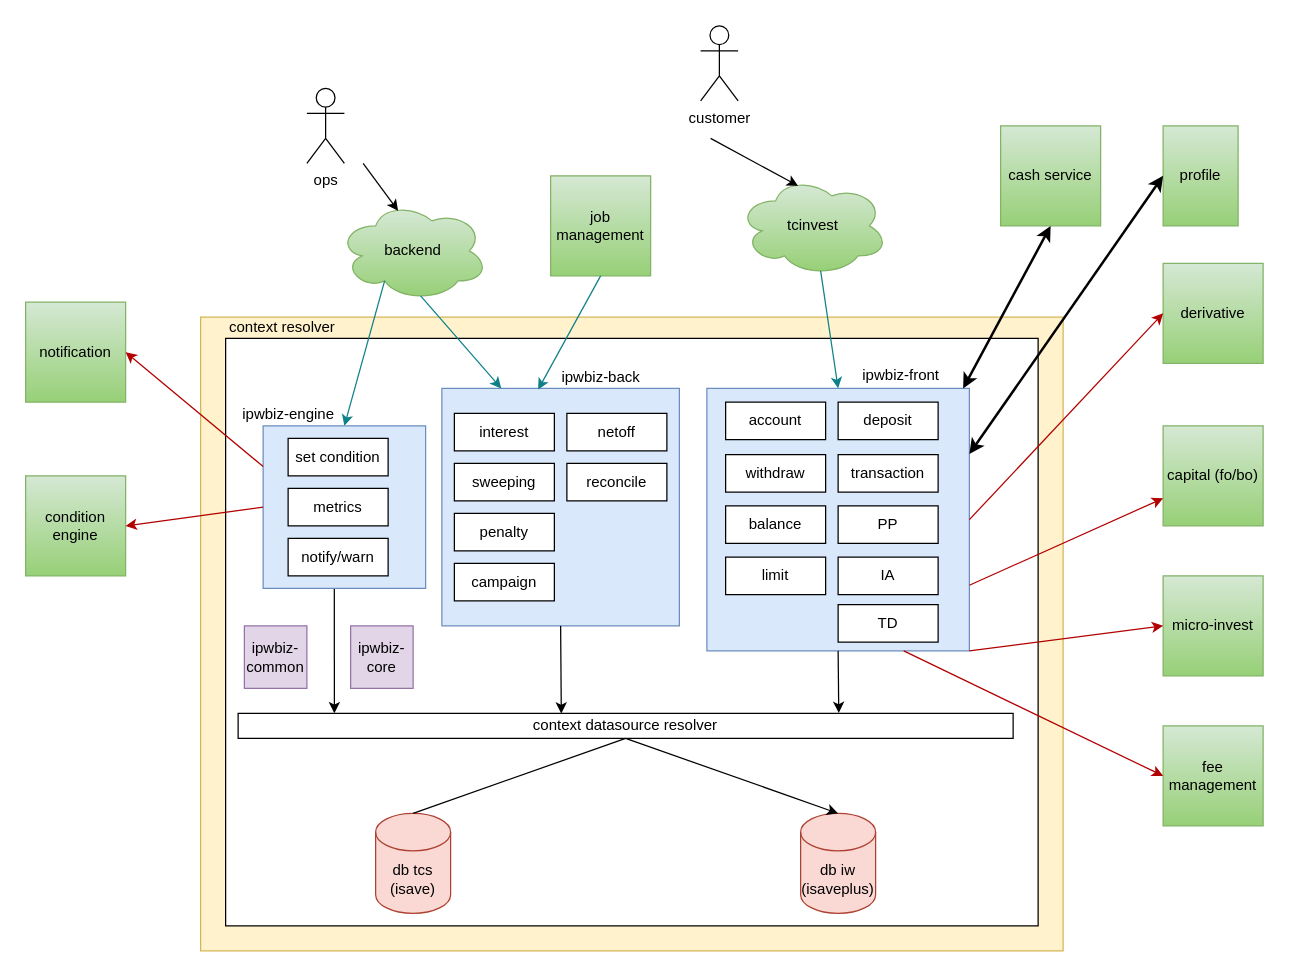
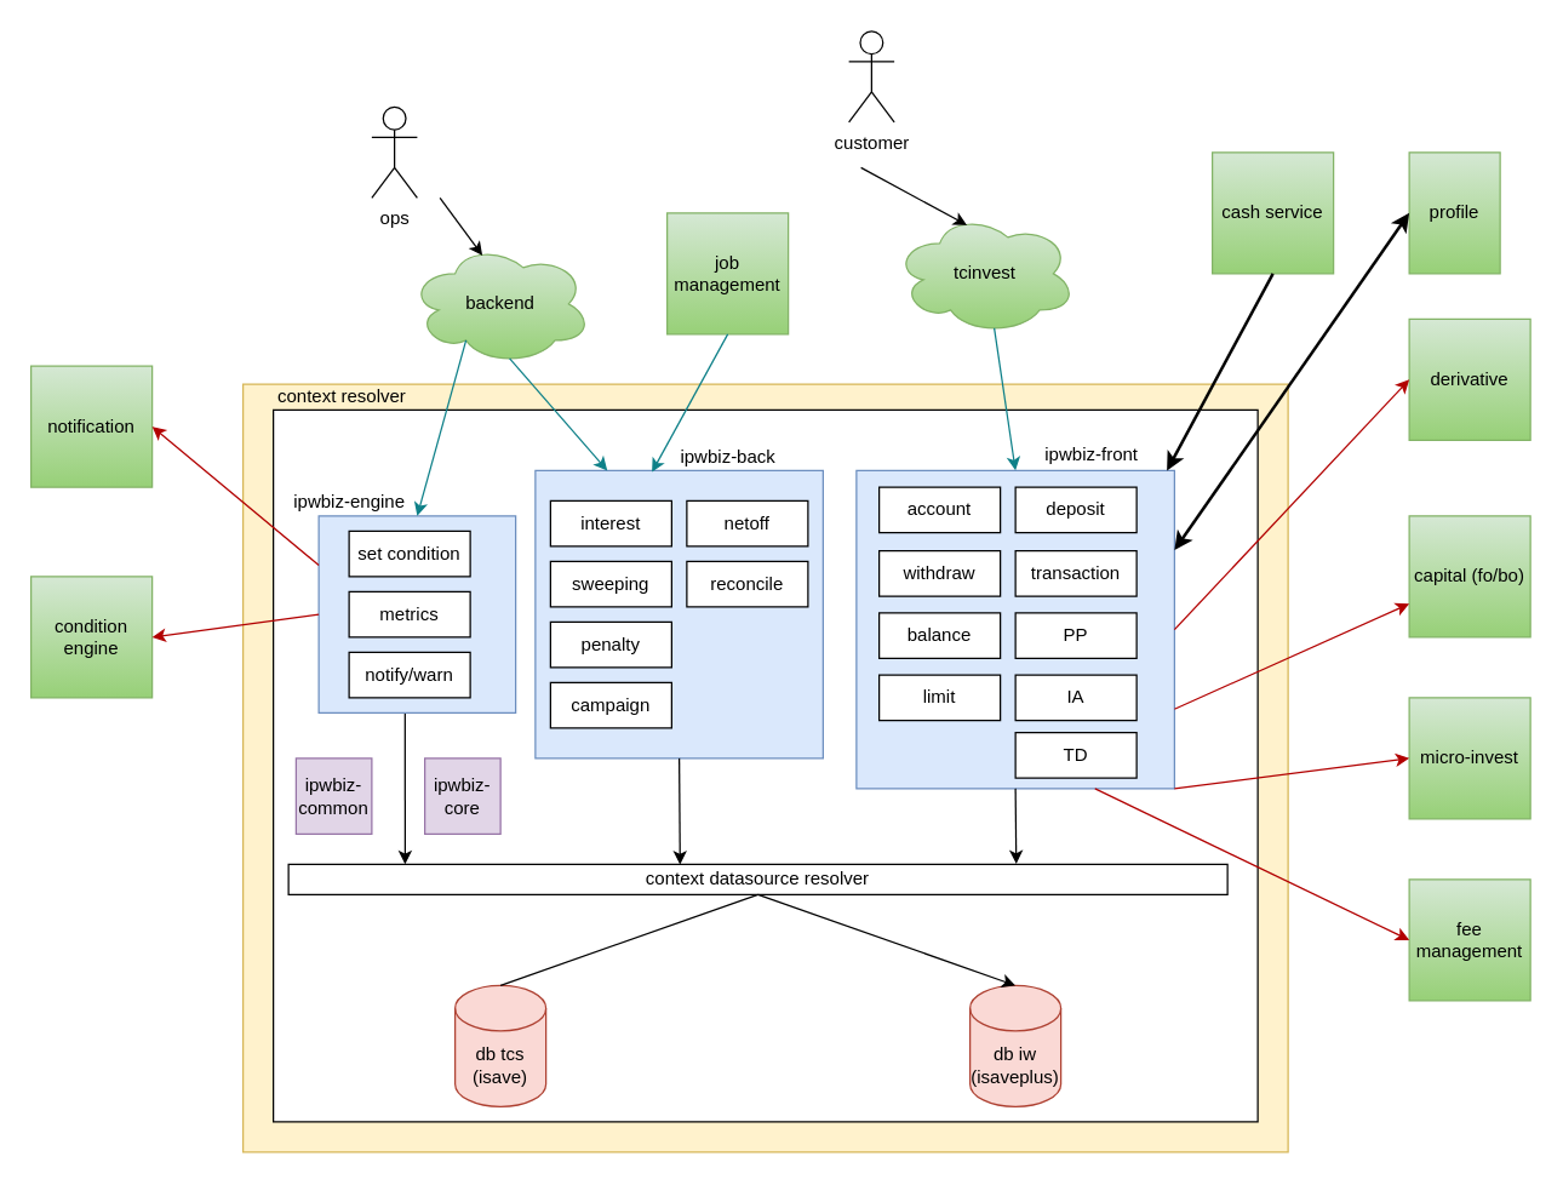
  <mxCell id="0" />
  <mxCell id="1" parent="0" />
  <mxCell id="2" value="" style="rounded=0;whiteSpace=wrap;html=1;fillColor=#fff2cc;strokeColor=#d6b656;" vertex="1" parent="1"><mxGeometry x="160" y="253" width="690" height="507" as="geometry" /></mxCell>
  <mxCell id="3" value="" style="rounded=0;whiteSpace=wrap;html=1;" vertex="1" parent="1"><mxGeometry x="180" y="270" width="650" height="470" as="geometry" /></mxCell>
  <mxCell id="4" value="" style="whiteSpace=wrap;html=1;aspect=fixed;fillColor=#dae8fc;strokeColor=#6c8ebf;" vertex="1" parent="1"><mxGeometry x="210" y="340" width="130" height="130" as="geometry" /></mxCell>
  <mxCell id="5" value="" style="whiteSpace=wrap;html=1;aspect=fixed;fillColor=#dae8fc;strokeColor=#6c8ebf;" vertex="1" parent="1"><mxGeometry x="565" y="310" width="210" height="210" as="geometry" /></mxCell>
  <mxCell id="6" value="" style="whiteSpace=wrap;html=1;aspect=fixed;fillColor=#dae8fc;strokeColor=#6c8ebf;" vertex="1" parent="1"><mxGeometry x="353" y="310" width="190" height="190" as="geometry" /></mxCell>
  <mxCell id="7" value="tcinvest" style="ellipse;shape=cloud;whiteSpace=wrap;html=1;fillColor=#d5e8d4;gradientColor=#97d077;strokeColor=#82b366;" vertex="1" parent="1"><mxGeometry x="590" y="140" width="120" height="80" as="geometry" /></mxCell>
  <mxCell id="8" value="customer" style="shape=umlActor;verticalLabelPosition=bottom;verticalAlign=top;html=1;outlineConnect=0;" vertex="1" parent="1"><mxGeometry x="560" y="20" width="30" height="60" as="geometry" /></mxCell>
  <mxCell id="9" value="" style="endArrow=classic;html=1;rounded=0;entryX=0.4;entryY=0.1;entryDx=0;entryDy=0;entryPerimeter=0;" edge="1" parent="1" target="7"><mxGeometry width="50" height="50" relative="1" as="geometry"><mxPoint x="568" y="110" as="sourcePoint" /><mxPoint x="570" y="260" as="targetPoint" /></mxGeometry></mxCell>
  <mxCell id="10" value="backend" style="ellipse;shape=cloud;whiteSpace=wrap;html=1;fillColor=#d5e8d4;gradientColor=#97d077;strokeColor=#82b366;" vertex="1" parent="1"><mxGeometry x="270" y="160" width="120" height="80" as="geometry" /></mxCell>
  <mxCell id="11" value="ops" style="shape=umlActor;verticalLabelPosition=bottom;verticalAlign=top;html=1;outlineConnect=0;" vertex="1" parent="1"><mxGeometry x="245" y="70" width="30" height="60" as="geometry" /></mxCell>
  <mxCell id="12" value="" style="endArrow=classic;html=1;rounded=0;entryX=0.4;entryY=0.1;entryDx=0;entryDy=0;entryPerimeter=0;" edge="1" parent="1" target="10"><mxGeometry width="50" height="50" relative="1" as="geometry"><mxPoint x="290" y="130" as="sourcePoint" /><mxPoint x="440" y="190" as="targetPoint" /></mxGeometry></mxCell>
  <mxCell id="13" value="db tcs&lt;br&gt;(isave)" style="shape=cylinder3;whiteSpace=wrap;html=1;boundedLbl=1;backgroundOutline=1;size=15;fillColor=#fad9d5;strokeColor=#ae4132;" vertex="1" parent="1"><mxGeometry x="300" y="650" width="60" height="80" as="geometry" /></mxCell>
  <mxCell id="14" value="db iw&lt;br&gt;(isaveplus)" style="shape=cylinder3;whiteSpace=wrap;html=1;boundedLbl=1;backgroundOutline=1;size=15;fillColor=#fad9d5;strokeColor=#ae4132;" vertex="1" parent="1"><mxGeometry x="640" y="650" width="60" height="80" as="geometry" /></mxCell>
  <mxCell id="15" value="" style="endArrow=classic;html=1;rounded=0;fontSize=12;exitX=0.31;exitY=0.8;exitDx=0;exitDy=0;exitPerimeter=0;entryX=0.5;entryY=0;entryDx=0;entryDy=0;fillColor=#b0e3e6;strokeColor=#0e8088;" edge="1" parent="1" source="10" target="4"><mxGeometry width="50" height="50" relative="1" as="geometry"><mxPoint x="380" y="350" as="sourcePoint" /><mxPoint x="430" y="300" as="targetPoint" /></mxGeometry></mxCell>
  <mxCell id="16" value="" style="endArrow=classic;html=1;rounded=0;fontSize=12;exitX=0.55;exitY=0.95;exitDx=0;exitDy=0;exitPerimeter=0;entryX=0.25;entryY=0;entryDx=0;entryDy=0;fillColor=#b0e3e6;strokeColor=#0e8088;" edge="1" parent="1" source="10" target="6"><mxGeometry width="50" height="50" relative="1" as="geometry"><mxPoint x="380" y="280" as="sourcePoint" /><mxPoint x="430" y="230" as="targetPoint" /></mxGeometry></mxCell>
  <mxCell id="17" value="job management" style="whiteSpace=wrap;html=1;aspect=fixed;fillColor=#d5e8d4;gradientColor=#97d077;strokeColor=#82b366;" vertex="1" parent="1"><mxGeometry x="440" y="140" width="80" height="80" as="geometry" /></mxCell>
  <mxCell id="18" value="context datasource resolver" style="rounded=0;whiteSpace=wrap;html=1;fontSize=12;" vertex="1" parent="1"><mxGeometry x="190" y="570" width="620" height="20" as="geometry" /></mxCell>
  <mxCell id="19" value="" style="endArrow=classic;html=1;rounded=0;fontSize=12;exitX=0.438;exitY=1.004;exitDx=0;exitDy=0;exitPerimeter=0;" edge="1" parent="1" source="4"><mxGeometry width="50" height="50" relative="1" as="geometry"><mxPoint x="440" y="600" as="sourcePoint" /><mxPoint x="267" y="570" as="targetPoint" /></mxGeometry></mxCell>
  <mxCell id="20" value="" style="endArrow=classic;html=1;rounded=0;fontSize=12;exitX=0.5;exitY=1;exitDx=0;exitDy=0;entryX=0.417;entryY=0.008;entryDx=0;entryDy=0;entryPerimeter=0;" edge="1" parent="1" source="6" target="18"><mxGeometry width="50" height="50" relative="1" as="geometry"><mxPoint x="440" y="600" as="sourcePoint" /><mxPoint x="490" y="550" as="targetPoint" /></mxGeometry></mxCell>
  <mxCell id="21" value="" style="endArrow=classic;html=1;rounded=0;fontSize=12;exitX=0.5;exitY=1;exitDx=0;exitDy=0;entryX=0.775;entryY=-0.017;entryDx=0;entryDy=0;entryPerimeter=0;" edge="1" parent="1" source="5" target="18"><mxGeometry width="50" height="50" relative="1" as="geometry"><mxPoint x="440" y="600" as="sourcePoint" /><mxPoint x="490" y="550" as="targetPoint" /></mxGeometry></mxCell>
  <mxCell id="22" value="" style="endArrow=none;html=1;rounded=0;fontSize=12;entryX=0.5;entryY=0;entryDx=0;entryDy=0;entryPerimeter=0;exitX=0.5;exitY=1;exitDx=0;exitDy=0;" edge="1" parent="1" source="18" target="13"><mxGeometry width="50" height="50" relative="1" as="geometry"><mxPoint x="440" y="600" as="sourcePoint" /><mxPoint x="490" y="550" as="targetPoint" /></mxGeometry></mxCell>
  <mxCell id="23" value="" style="endArrow=classic;html=1;rounded=0;fontSize=12;entryX=0.5;entryY=0;entryDx=0;entryDy=0;entryPerimeter=0;" edge="1" parent="1" target="14"><mxGeometry width="50" height="50" relative="1" as="geometry"><mxPoint x="500" y="590" as="sourcePoint" /><mxPoint x="490" y="550" as="targetPoint" /></mxGeometry></mxCell>
  <mxCell id="24" value="" style="endArrow=classic;html=1;rounded=0;fontSize=12;exitX=0.55;exitY=0.95;exitDx=0;exitDy=0;exitPerimeter=0;entryX=0.5;entryY=0;entryDx=0;entryDy=0;fillColor=#b0e3e6;strokeColor=#0e8088;" edge="1" parent="1" source="7" target="5"><mxGeometry width="50" height="50" relative="1" as="geometry"><mxPoint x="480" y="410" as="sourcePoint" /><mxPoint x="530" y="360" as="targetPoint" /></mxGeometry></mxCell>
  <mxCell id="25" value="&lt;span style=&quot;font-weight: normal;&quot;&gt;context resolver&lt;/span&gt;" style="text;strokeColor=none;fillColor=none;html=1;fontSize=12;fontStyle=1;verticalAlign=middle;align=center;" vertex="1" parent="1"><mxGeometry x="175" y="241" width="100" height="40" as="geometry" /></mxCell>
  <mxCell id="26" value="cash service" style="whiteSpace=wrap;html=1;aspect=fixed;fillColor=#d5e8d4;gradientColor=#97d077;strokeColor=#82b366;" vertex="1" parent="1"><mxGeometry x="800" y="100" width="80" height="80" as="geometry" /></mxCell>
  <mxCell id="27" value="derivative" style="whiteSpace=wrap;html=1;aspect=fixed;fillColor=#d5e8d4;gradientColor=#97d077;strokeColor=#82b366;" vertex="1" parent="1"><mxGeometry x="930" y="210" width="80" height="80" as="geometry" /></mxCell>
  <mxCell id="28" value="capital (fo/bo)" style="whiteSpace=wrap;html=1;aspect=fixed;fillColor=#d5e8d4;gradientColor=#97d077;strokeColor=#82b366;" vertex="1" parent="1"><mxGeometry x="930" y="340" width="80" height="80" as="geometry" /></mxCell>
  <mxCell id="29" value="micro-invest" style="whiteSpace=wrap;html=1;aspect=fixed;fillColor=#d5e8d4;gradientColor=#97d077;strokeColor=#82b366;" vertex="1" parent="1"><mxGeometry x="930" y="460" width="80" height="80" as="geometry" /></mxCell>
  <mxCell id="30" value="fee management" style="whiteSpace=wrap;html=1;aspect=fixed;fillColor=#d5e8d4;gradientColor=#97d077;strokeColor=#82b366;" vertex="1" parent="1"><mxGeometry x="930" y="580" width="80" height="80" as="geometry" /></mxCell>
  <mxCell id="31" value="condition engine" style="whiteSpace=wrap;html=1;aspect=fixed;fillColor=#d5e8d4;gradientColor=#97d077;strokeColor=#82b366;" vertex="1" parent="1"><mxGeometry x="20" y="380" width="80" height="80" as="geometry" /></mxCell>
  <mxCell id="32" value="profile" style="whiteSpace=wrap;html=1;aspect=fixed;fillColor=#d5e8d4;gradientColor=#97d077;strokeColor=#82b366;" vertex="1" parent="1"><mxGeometry x="930" y="100" width="60" height="80" as="geometry" /></mxCell>
  <mxCell id="33" value="notification" style="whiteSpace=wrap;html=1;aspect=fixed;fillColor=#d5e8d4;gradientColor=#97d077;strokeColor=#82b366;" vertex="1" parent="1"><mxGeometry x="20" y="241" width="80" height="80" as="geometry" /></mxCell>
  <mxCell id="34" value="deposit" style="rounded=0;whiteSpace=wrap;html=1;fontSize=12;" vertex="1" parent="1"><mxGeometry x="670" y="321" width="80" height="30" as="geometry" /></mxCell>
  <mxCell id="35" value="withdraw" style="rounded=0;whiteSpace=wrap;html=1;fontSize=12;" vertex="1" parent="1"><mxGeometry x="580" y="363" width="80" height="30" as="geometry" /></mxCell>
  <mxCell id="36" value="balance" style="rounded=0;whiteSpace=wrap;html=1;fontSize=12;" vertex="1" parent="1"><mxGeometry x="580" y="404" width="80" height="30" as="geometry" /></mxCell>
  <mxCell id="37" value="&lt;span style=&quot;font-weight: normal;&quot;&gt;ipwbiz-front&lt;/span&gt;" style="text;strokeColor=none;fillColor=none;html=1;fontSize=12;fontStyle=1;verticalAlign=middle;align=center;" vertex="1" parent="1"><mxGeometry x="670" y="280" width="100" height="40" as="geometry" /></mxCell>
  <mxCell id="38" value="transaction" style="rounded=0;whiteSpace=wrap;html=1;fontSize=12;" vertex="1" parent="1"><mxGeometry x="670" y="363" width="80" height="30" as="geometry" /></mxCell>
  <mxCell id="39" value="sweeping" style="rounded=0;whiteSpace=wrap;html=1;fontSize=12;" vertex="1" parent="1"><mxGeometry x="363" y="370" width="80" height="30" as="geometry" /></mxCell>
  <mxCell id="40" value="PP" style="rounded=0;whiteSpace=wrap;html=1;fontSize=12;" vertex="1" parent="1"><mxGeometry x="670" y="404" width="80" height="30" as="geometry" /></mxCell>
  <mxCell id="41" value="interest" style="rounded=0;whiteSpace=wrap;html=1;fontSize=12;" vertex="1" parent="1"><mxGeometry x="363" y="330" width="80" height="30" as="geometry" /></mxCell>
  <mxCell id="42" value="&lt;span style=&quot;font-weight: normal;&quot;&gt;ipwbiz-back&lt;/span&gt;" style="text;strokeColor=none;fillColor=none;html=1;fontSize=12;fontStyle=1;verticalAlign=middle;align=center;" vertex="1" parent="1"><mxGeometry x="430" y="281" width="100" height="40" as="geometry" /></mxCell>
  <mxCell id="43" value="account" style="rounded=0;whiteSpace=wrap;html=1;fontSize=12;" vertex="1" parent="1"><mxGeometry x="580" y="321" width="80" height="30" as="geometry" /></mxCell>
  <mxCell id="44" value="metrics" style="rounded=0;whiteSpace=wrap;html=1;fontSize=12;" vertex="1" parent="1"><mxGeometry x="230" y="390" width="80" height="30" as="geometry" /></mxCell>
  <mxCell id="45" value="&lt;span style=&quot;font-weight: normal;&quot;&gt;ipwbiz-engine&lt;/span&gt;" style="text;strokeColor=none;fillColor=none;html=1;fontSize=12;fontStyle=1;verticalAlign=middle;align=center;" vertex="1" parent="1"><mxGeometry x="180" y="311" width="100" height="40" as="geometry" /></mxCell>
  <mxCell id="46" value="set condition" style="rounded=0;whiteSpace=wrap;html=1;fontSize=12;" vertex="1" parent="1"><mxGeometry x="230" y="350" width="80" height="30" as="geometry" /></mxCell>
  <mxCell id="47" value="ipwbiz-common" style="whiteSpace=wrap;html=1;aspect=fixed;fontSize=12;fillColor=#e1d5e7;strokeColor=#9673a6;" vertex="1" parent="1"><mxGeometry x="195" y="500" width="50" height="50" as="geometry" /></mxCell>
  <mxCell id="48" value="ipwbiz-core" style="whiteSpace=wrap;html=1;aspect=fixed;fontSize=12;fillColor=#e1d5e7;strokeColor=#9673a6;" vertex="1" parent="1"><mxGeometry x="280" y="500" width="50" height="50" as="geometry" /></mxCell>
  <mxCell id="49" value="notify/warn" style="rounded=0;whiteSpace=wrap;html=1;fontSize=12;" vertex="1" parent="1"><mxGeometry x="230" y="430" width="80" height="30" as="geometry" /></mxCell>
  <mxCell id="50" value="" style="endArrow=classic;html=1;rounded=0;fontSize=12;exitX=0.5;exitY=1;exitDx=0;exitDy=0;entryX=0;entryY=0.75;entryDx=0;entryDy=0;fillColor=#b0e3e6;strokeColor=#0e8088;" edge="1" parent="1" source="17" target="42"><mxGeometry width="50" height="50" relative="1" as="geometry"><mxPoint x="470" y="320" as="sourcePoint" /><mxPoint x="520" y="270" as="targetPoint" /></mxGeometry></mxCell>
  <mxCell id="51" value="" style="endArrow=classic;html=1;rounded=0;fontSize=12;entryX=1;entryY=0.5;entryDx=0;entryDy=0;exitX=0;exitY=0.25;exitDx=0;exitDy=0;fillColor=#e51400;strokeColor=#B20000;" edge="1" parent="1" source="4" target="33"><mxGeometry width="50" height="50" relative="1" as="geometry"><mxPoint x="310" y="320" as="sourcePoint" /><mxPoint x="360" y="270" as="targetPoint" /></mxGeometry></mxCell>
  <mxCell id="52" value="" style="endArrow=classic;html=1;rounded=0;fontSize=12;entryX=1;entryY=0.5;entryDx=0;entryDy=0;exitX=0;exitY=0.5;exitDx=0;exitDy=0;fillColor=#e51400;strokeColor=#B20000;" edge="1" parent="1" source="4" target="31"><mxGeometry width="50" height="50" relative="1" as="geometry"><mxPoint x="310" y="320" as="sourcePoint" /><mxPoint x="360" y="270" as="targetPoint" /></mxGeometry></mxCell>
- <mxCell id="53" value="" style="endArrow=classic;startArrow=classic;html=1;rounded=0;fontSize=12;entryX=0.5;entryY=1;entryDx=0;entryDy=0;exitX=1;exitY=0.75;exitDx=0;exitDy=0;strokeWidth=2;" edge="1" parent="1" source="37" target="26"><mxGeometry width="50" height="50" relative="1" as="geometry"><mxPoint x="570" y="410" as="sourcePoint" /><mxPoint x="620" y="360" as="targetPoint" /></mxGeometry></mxCell>
+ <mxCell id="53" value="" style="endArrow=none;startArrow=classic;html=1;rounded=0;fontSize=12;entryX=0.5;entryY=1;entryDx=0;entryDy=0;exitX=1;exitY=0.75;exitDx=0;exitDy=0;strokeWidth=2;" edge="1" parent="1" source="37" target="26"><mxGeometry width="50" height="50" relative="1" as="geometry"><mxPoint x="570" y="410" as="sourcePoint" /><mxPoint x="620" y="360" as="targetPoint" /></mxGeometry></mxCell>
  <mxCell id="54" value="" style="endArrow=classic;startArrow=classic;html=1;rounded=0;fontSize=12;entryX=0;entryY=0.5;entryDx=0;entryDy=0;exitX=1;exitY=0.25;exitDx=0;exitDy=0;strokeWidth=2;" edge="1" parent="1" source="5" target="32"><mxGeometry width="50" height="50" relative="1" as="geometry"><mxPoint x="570" y="410" as="sourcePoint" /><mxPoint x="620" y="360" as="targetPoint" /></mxGeometry></mxCell>
  <mxCell id="55" value="" style="endArrow=classic;html=1;rounded=0;fontSize=12;entryX=0;entryY=0.5;entryDx=0;entryDy=0;exitX=1;exitY=0.5;exitDx=0;exitDy=0;fillColor=#e51400;strokeColor=#B20000;" edge="1" parent="1" source="5" target="27"><mxGeometry width="50" height="50" relative="1" as="geometry"><mxPoint x="630" y="400" as="sourcePoint" /><mxPoint x="680" y="350" as="targetPoint" /></mxGeometry></mxCell>
  <mxCell id="56" value="" style="endArrow=classic;html=1;rounded=0;fontSize=12;exitX=1;exitY=0.75;exitDx=0;exitDy=0;fillColor=#e51400;strokeColor=#B20000;" edge="1" parent="1" source="5" target="28"><mxGeometry width="50" height="50" relative="1" as="geometry"><mxPoint x="550" y="390" as="sourcePoint" /><mxPoint x="600" y="340" as="targetPoint" /></mxGeometry></mxCell>
  <mxCell id="57" value="" style="endArrow=classic;html=1;rounded=0;fontSize=12;entryX=0;entryY=0.5;entryDx=0;entryDy=0;exitX=1;exitY=1;exitDx=0;exitDy=0;fillColor=#e51400;strokeColor=#B20000;" edge="1" parent="1" source="5" target="29"><mxGeometry width="50" height="50" relative="1" as="geometry"><mxPoint x="550" y="550" as="sourcePoint" /><mxPoint x="600" y="500" as="targetPoint" /></mxGeometry></mxCell>
  <mxCell id="58" value="" style="endArrow=classic;html=1;rounded=0;fontSize=12;entryX=0;entryY=0.5;entryDx=0;entryDy=0;exitX=0.75;exitY=1;exitDx=0;exitDy=0;fillColor=#e51400;strokeColor=#B20000;" edge="1" parent="1" source="5" target="30"><mxGeometry width="50" height="50" relative="1" as="geometry"><mxPoint x="550" y="550" as="sourcePoint" /><mxPoint x="600" y="500" as="targetPoint" /></mxGeometry></mxCell>
  <mxCell id="59" value="IA" style="rounded=0;whiteSpace=wrap;html=1;fontSize=12;" vertex="1" parent="1"><mxGeometry x="670" y="445" width="80" height="30" as="geometry" /></mxCell>
  <mxCell id="60" value="limit" style="rounded=0;whiteSpace=wrap;html=1;fontSize=12;" vertex="1" parent="1"><mxGeometry x="580" y="445" width="80" height="30" as="geometry" /></mxCell>
  <mxCell id="61" value="penalty" style="rounded=0;whiteSpace=wrap;html=1;fontSize=12;" vertex="1" parent="1"><mxGeometry x="363" y="410" width="80" height="30" as="geometry" /></mxCell>
  <mxCell id="62" value="campaign" style="rounded=0;whiteSpace=wrap;html=1;fontSize=12;" vertex="1" parent="1"><mxGeometry x="363" y="450" width="80" height="30" as="geometry" /></mxCell>
  <mxCell id="63" value="netoff" style="rounded=0;whiteSpace=wrap;html=1;fontSize=12;" vertex="1" parent="1"><mxGeometry x="453" y="330" width="80" height="30" as="geometry" /></mxCell>
  <mxCell id="64" value="reconcile" style="rounded=0;whiteSpace=wrap;html=1;fontSize=12;" vertex="1" parent="1"><mxGeometry x="453" y="370" width="80" height="30" as="geometry" /></mxCell>
  <mxCell id="65" value="TD" style="rounded=0;whiteSpace=wrap;html=1;fontSize=12;" vertex="1" parent="1"><mxGeometry x="670" y="483" width="80" height="30" as="geometry" /></mxCell>
